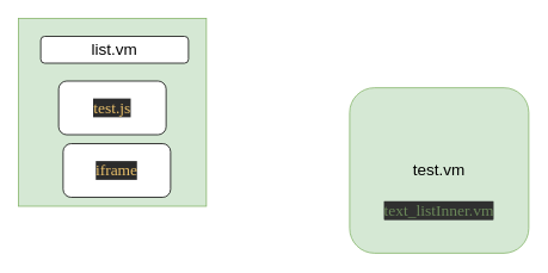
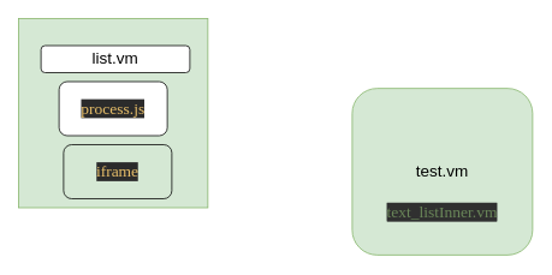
  <mxCell id="0" />
  <mxCell id="1" parent="0" />
  <mxCell id="2" value="&lt;font style=&quot;font-size: 18px&quot;&gt;&lt;br&gt;&lt;/font&gt;" style="whiteSpace=wrap;html=1;aspect=fixed;fillColor=#d5e8d4;strokeColor=#82b366;" vertex="1" parent="1"><mxGeometry x="20" y="20" width="210" height="210" as="geometry" /></mxCell>
- <mxCell id="3" value="&lt;pre style=&quot;background-color: #2b2b2b ; color: #a9b7c6 ; font-family: &amp;#34;menlo&amp;#34; ; font-size: 13.5pt&quot;&gt;&lt;span style=&quot;color: #e8bf6a&quot;&gt;iframe&lt;/span&gt;&lt;/pre&gt;" style="rounded=1;whiteSpace=wrap;html=1;" vertex="1" parent="1"><mxGeometry x="70" y="160" width="120" height="60" as="geometry" /></mxCell>
+ <mxCell id="3" value="&lt;pre style=&quot;background-color: #2b2b2b ; color: #a9b7c6 ; font-family: &amp;#34;menlo&amp;#34; ; font-size: 13.5pt&quot;&gt;&lt;span style=&quot;color: #e8bf6a&quot;&gt;iframe&lt;/span&gt;&lt;/pre&gt;" style="rounded=1;whiteSpace=wrap;html=1;fillColor=#d5e8d4;" vertex="1" parent="1"><mxGeometry x="70" y="160" width="120" height="60" as="geometry" /></mxCell>
  <mxCell id="4" value="&lt;font style=&quot;font-size: 18px&quot;&gt;test.vm&lt;/font&gt;" style="rounded=1;whiteSpace=wrap;html=1;fillColor=#d5e8d4;strokeColor=#82b366;" vertex="1" parent="1"><mxGeometry x="390" y="97.5" width="200" height="185" as="geometry" /></mxCell>
- <mxCell id="5" value="&lt;pre style=&quot;background-color: #2b2b2b ; color: #a9b7c6 ; font-family: &amp;#34;menlo&amp;#34; ; font-size: 13.5pt&quot;&gt;&lt;span style=&quot;color: #e8bf6a&quot;&gt;test.js&lt;/span&gt;&lt;/pre&gt;" style="rounded=1;whiteSpace=wrap;html=1;" vertex="1" parent="1"><mxGeometry x="65" y="90" width="120" height="60" as="geometry" /></mxCell>
- <mxCell id="6" value="&lt;span style=&quot;font-size: 18px ; white-space: normal&quot;&gt;list.vm&lt;/span&gt;" style="rounded=1;whiteSpace=wrap;html=1;" vertex="1" parent="1"><mxGeometry x="45" y="40" width="165" height="30" as="geometry" /></mxCell>
+ <mxCell id="5" value="&lt;pre style=&quot;background-color: #2b2b2b ; color: #a9b7c6 ; font-family: &amp;#34;menlo&amp;#34; ; font-size: 13.5pt&quot;&gt;&lt;span style=&quot;color: #e8bf6a&quot;&gt;process.js&lt;/span&gt;&lt;/pre&gt;" style="rounded=1;whiteSpace=wrap;html=1;" vertex="1" parent="1"><mxGeometry x="65" y="90" width="120" height="60" as="geometry" /></mxCell>
+ <mxCell id="6" value="&lt;span style=&quot;font-size: 18px ; white-space: normal&quot;&gt;list.vm&lt;/span&gt;" style="rounded=1;whiteSpace=wrap;html=1;" vertex="1" parent="1"><mxGeometry x="45" y="50" width="165" height="30" as="geometry" /></mxCell>
  <mxCell id="7" value="&lt;pre style=&quot;background-color: #2b2b2b ; color: #a9b7c6 ; font-family: &amp;#34;menlo&amp;#34; ; font-size: 13.5pt&quot;&gt;&lt;span style=&quot;color: #6a8759 ; background-color: #303030&quot;&gt;text_listInner.vm&lt;/span&gt;&lt;/pre&gt;" style="text;html=1;strokeColor=none;fillColor=none;align=center;verticalAlign=middle;whiteSpace=wrap;rounded=0;" vertex="1" parent="1"><mxGeometry x="460" y="220" width="60" height="30" as="geometry" /></mxCell>
